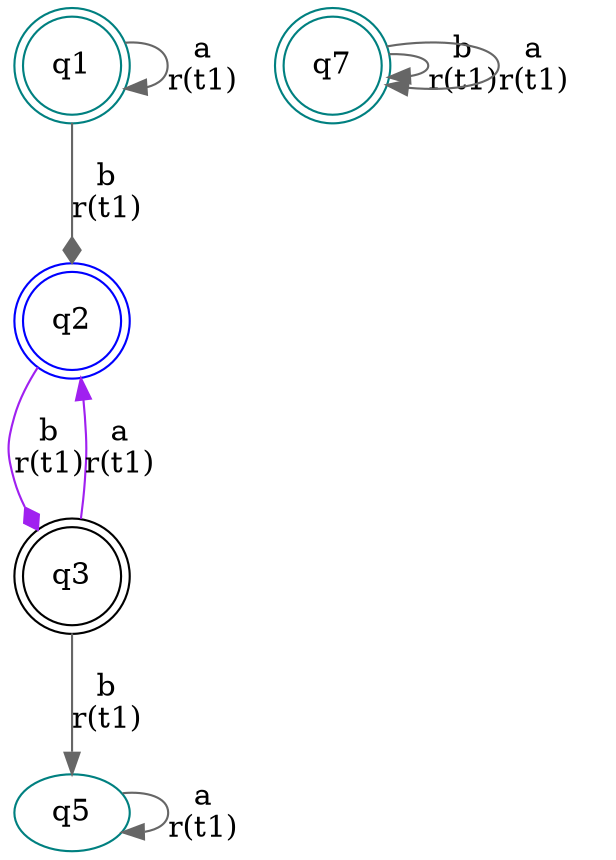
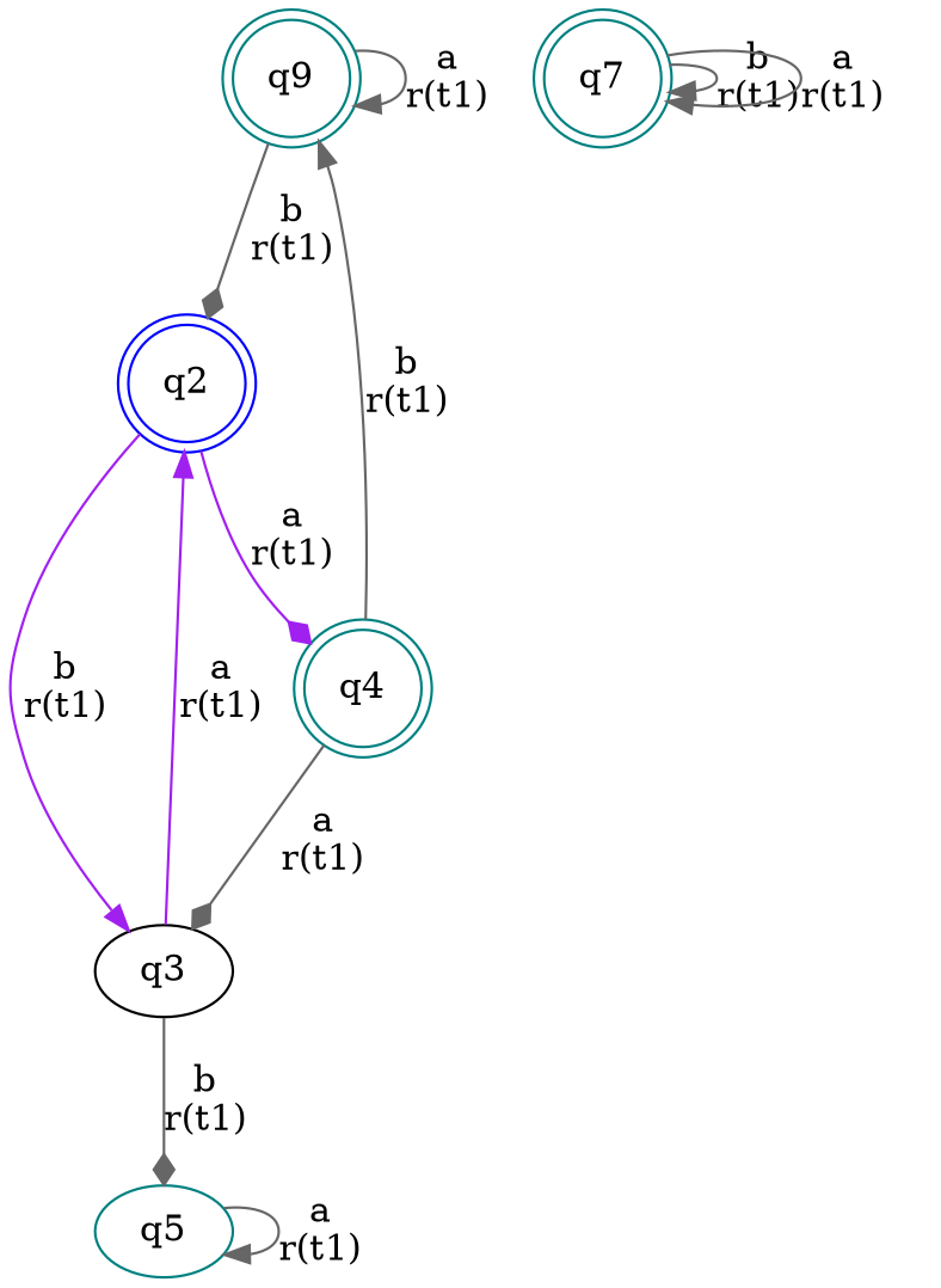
  digraph {
    node [color=teal shape=doublecircle]
    edge [arrowhead=normal color=gray40]
-   n1 [label=q1]
+   n1 [label=q9]
    n2 [color=blue label=q2]
-   n3 [color=black label=q3]
+   n3 [color=black label=q3 shape=""]
+   n4 [label=q4]
    n5 [label=q5 shape=ellipse]
    n6 [label=q7]
    n1 -> n1 [label="a\nr(t1)\n"]
    n1 -> n2 [arrowhead=diamond label="b\nr(t1)\n"]
-   n2 -> n3 [arrowhead=diamond color=purple label="b\nr(t1)\n"]
+   n2 -> n3 [color=purple label="b\nr(t1)\n"]
+   n2 -> n4 [arrowhead=diamond color=purple label="a\nr(t1)\n"]
    n3 -> n2 [color=purple label="a\nr(t1)\n"]
-   n3 -> n5 [label="b\nr(t1)\n"]
+   n3 -> n5 [arrowhead=diamond label="b\nr(t1)\n"]
+   n4 -> n1 [label="b\nr(t1)\n"]
+   n4 -> n3 [arrowhead=diamond label="a\nr(t1)\n"]
    n5 -> n5 [label="a\nr(t1)\n"]
    n6 -> n6 [label="b\nr(t1)\n"]
    n6 -> n6 [label="a\nr(t1)\n"]
  }
